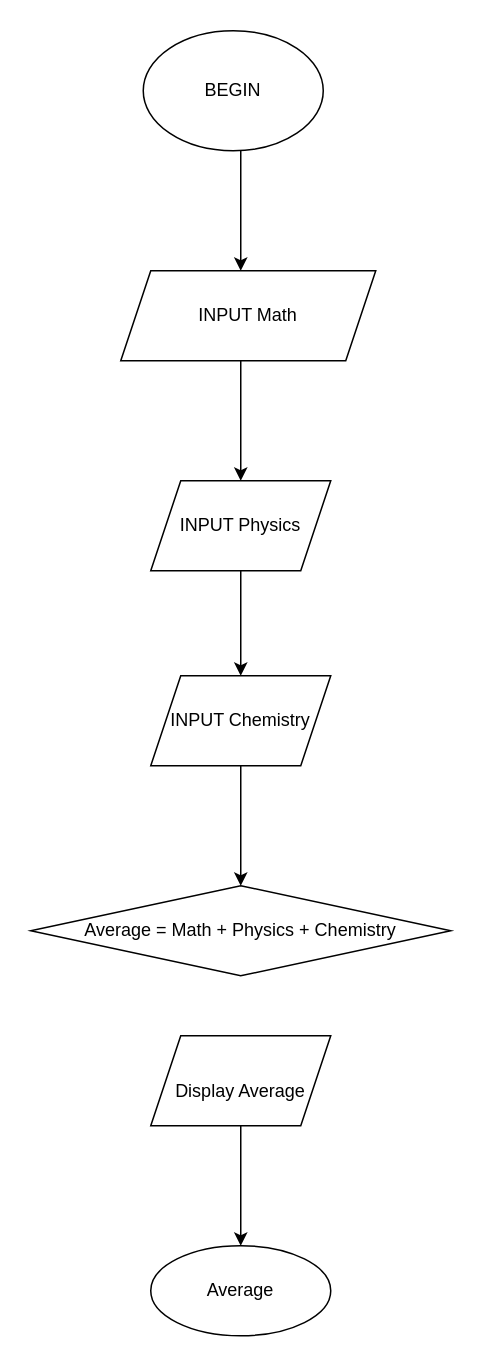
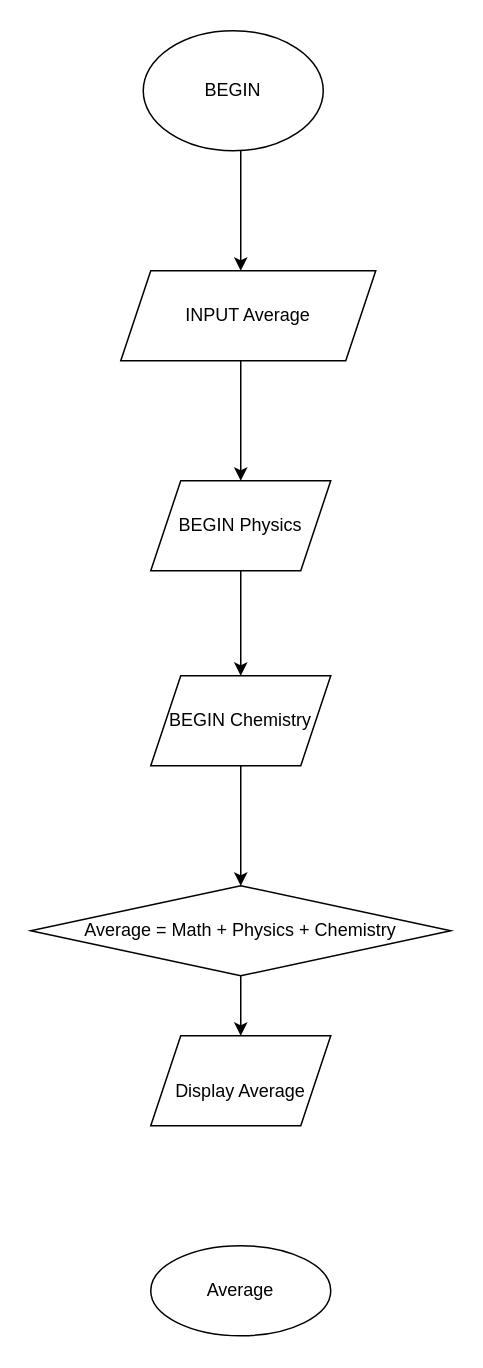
  <mxCell id="0" />
  <mxCell id="1" parent="0" />
  <mxCell id="2" value="" style="edgeStyle=orthogonalEdgeStyle;rounded=0;orthogonalLoop=1;jettySize=auto;html=1;" edge="1" parent="1" source="3" target="5"><mxGeometry relative="1" as="geometry"><Array as="points"><mxPoint x="160" y="150" /><mxPoint x="160" y="150" /></Array></mxGeometry></mxCell>
  <mxCell id="3" value="BEGIN" style="ellipse;whiteSpace=wrap;html=1;" vertex="1" parent="1"><mxGeometry x="95" y="20" width="120" height="80" as="geometry" /></mxCell>
  <mxCell id="4" value="" style="edgeStyle=orthogonalEdgeStyle;rounded=0;orthogonalLoop=1;jettySize=auto;html=1;" edge="1" parent="1" source="5" target="7"><mxGeometry relative="1" as="geometry"><Array as="points"><mxPoint x="160" y="260" /><mxPoint x="160" y="260" /></Array></mxGeometry></mxCell>
- <mxCell id="5" value="INPUT Math" style="shape=parallelogram;perimeter=parallelogramPerimeter;whiteSpace=wrap;html=1;fixedSize=1;" vertex="1" parent="1"><mxGeometry x="80" y="180" width="170" height="60" as="geometry" /></mxCell>
+ <mxCell id="5" value="INPUT Average" style="shape=parallelogram;perimeter=parallelogramPerimeter;whiteSpace=wrap;html=1;fixedSize=1;" vertex="1" parent="1"><mxGeometry x="80" y="180" width="170" height="60" as="geometry" /></mxCell>
  <mxCell id="6" value="" style="edgeStyle=orthogonalEdgeStyle;rounded=0;orthogonalLoop=1;jettySize=auto;html=1;" edge="1" parent="1" source="7"><mxGeometry relative="1" as="geometry"><mxPoint x="160" y="450" as="targetPoint" /></mxGeometry></mxCell>
- <mxCell id="7" value="INPUT Physics" style="shape=parallelogram;perimeter=parallelogramPerimeter;whiteSpace=wrap;html=1;fixedSize=1;" vertex="1" parent="1"><mxGeometry x="100" y="320" width="120" height="60" as="geometry" /></mxCell>
+ <mxCell id="7" value="BEGIN Physics" style="shape=parallelogram;perimeter=parallelogramPerimeter;whiteSpace=wrap;html=1;fixedSize=1;" vertex="1" parent="1"><mxGeometry x="100" y="320" width="120" height="60" as="geometry" /></mxCell>
  <mxCell id="8" value="" style="edgeStyle=orthogonalEdgeStyle;rounded=0;orthogonalLoop=1;jettySize=auto;html=1;fontSize=30;" edge="1" parent="1" source="9" target="11"><mxGeometry relative="1" as="geometry" /></mxCell>
- <mxCell id="9" value="INPUT Chemistry" style="shape=parallelogram;perimeter=parallelogramPerimeter;whiteSpace=wrap;html=1;fixedSize=1;" vertex="1" parent="1"><mxGeometry x="100" y="450" width="120" height="60" as="geometry" /></mxCell>
+ <mxCell id="9" value="BEGIN Chemistry" style="shape=parallelogram;perimeter=parallelogramPerimeter;whiteSpace=wrap;html=1;fixedSize=1;" vertex="1" parent="1"><mxGeometry x="100" y="450" width="120" height="60" as="geometry" /></mxCell>
+ <mxCell id="10" style="edgeStyle=orthogonalEdgeStyle;rounded=0;orthogonalLoop=1;jettySize=auto;html=1;entryX=0.5;entryY=0;entryDx=0;entryDy=0;fontSize=30;" edge="1" parent="1" source="11" target="13"><mxGeometry relative="1" as="geometry" /></mxCell>
  <mxCell id="11" value="Average = Math + Physics + Chemistry" style="rhombus;whiteSpace=wrap;html=1;" vertex="1" parent="1"><mxGeometry x="20" y="590" width="280" height="60" as="geometry" /></mxCell>
- <mxCell id="12" value="" style="edgeStyle=orthogonalEdgeStyle;rounded=0;orthogonalLoop=1;jettySize=auto;html=1;fontSize=12;" edge="1" parent="1" source="13" target="14"><mxGeometry relative="1" as="geometry" /></mxCell>
  <mxCell id="13" value="&lt;font style=&quot;font-size: 12px&quot;&gt;Display Average&lt;/font&gt;" style="shape=parallelogram;perimeter=parallelogramPerimeter;whiteSpace=wrap;html=1;fixedSize=1;fontSize=30;" vertex="1" parent="1"><mxGeometry x="100" y="690" width="120" height="60" as="geometry" /></mxCell>
  <mxCell id="14" value="&lt;font style=&quot;font-size: 12px&quot;&gt;Average&lt;/font&gt;" style="ellipse;whiteSpace=wrap;html=1;fontSize=12;" vertex="1" parent="1"><mxGeometry x="100" y="830" width="120" height="60" as="geometry" /></mxCell>
